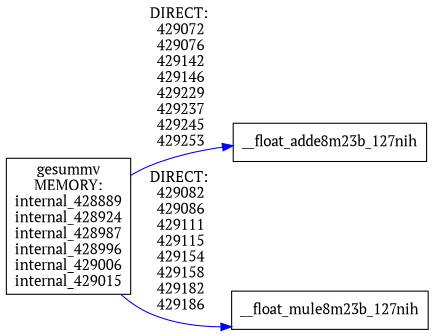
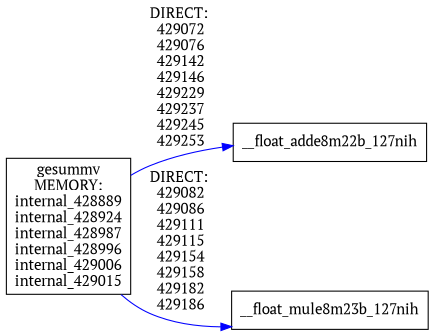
  digraph {
    rankdir=LR
    fontname="PT Serif"
    node [shape=box fontname="PT Serif"]
    edge [color=blue fontname="PT Serif"]
    n1 [label="gesummv\nMEMORY:\ninternal_428889\ninternal_428924\ninternal_428987\ninternal_428996\ninternal_429006\ninternal_429015"]
-   n2 [label=__float_adde8m23b_127nih]
+   n2 [label=__float_adde8m22b_127nih]
    n3 [label=__float_mule8m23b_127nih]
    n1 -> n2 [label="DIRECT: \n429072\n429076\n429142\n429146\n429229\n429237\n429245\n429253"]
    n1 -> n3 [label="DIRECT: \n429082\n429086\n429111\n429115\n429154\n429158\n429182\n429186"]
  }
